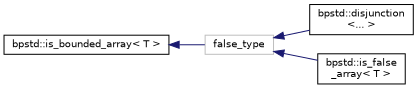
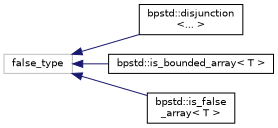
  digraph {
    rankdir=LR
    node [color=black fillcolor=white fontname=Helvetica fontsize=10 shape=record style=filled]
    edge [color=midnightblue dir=back fontname=Helvetica fontsize=10 labelfontname=Helvetica labelfontsize=10 style=solid]
    n1 [color=grey75 height=0.2 label=false_type width=0.4]
    n2 [height=0.2 label="bpstd::disjunction\l\<... \>" width=0.4]
    n3 [height=0.2 label="bpstd::is_bounded_array\< T \>" width=0.4]
    n4 [height=0.2 label="bpstd::is_false\l_array\< T \>" width=0.4]
    n1 -> n2
-   n3 -> n1
+   n1 -> n3
    n1 -> n4
  }
